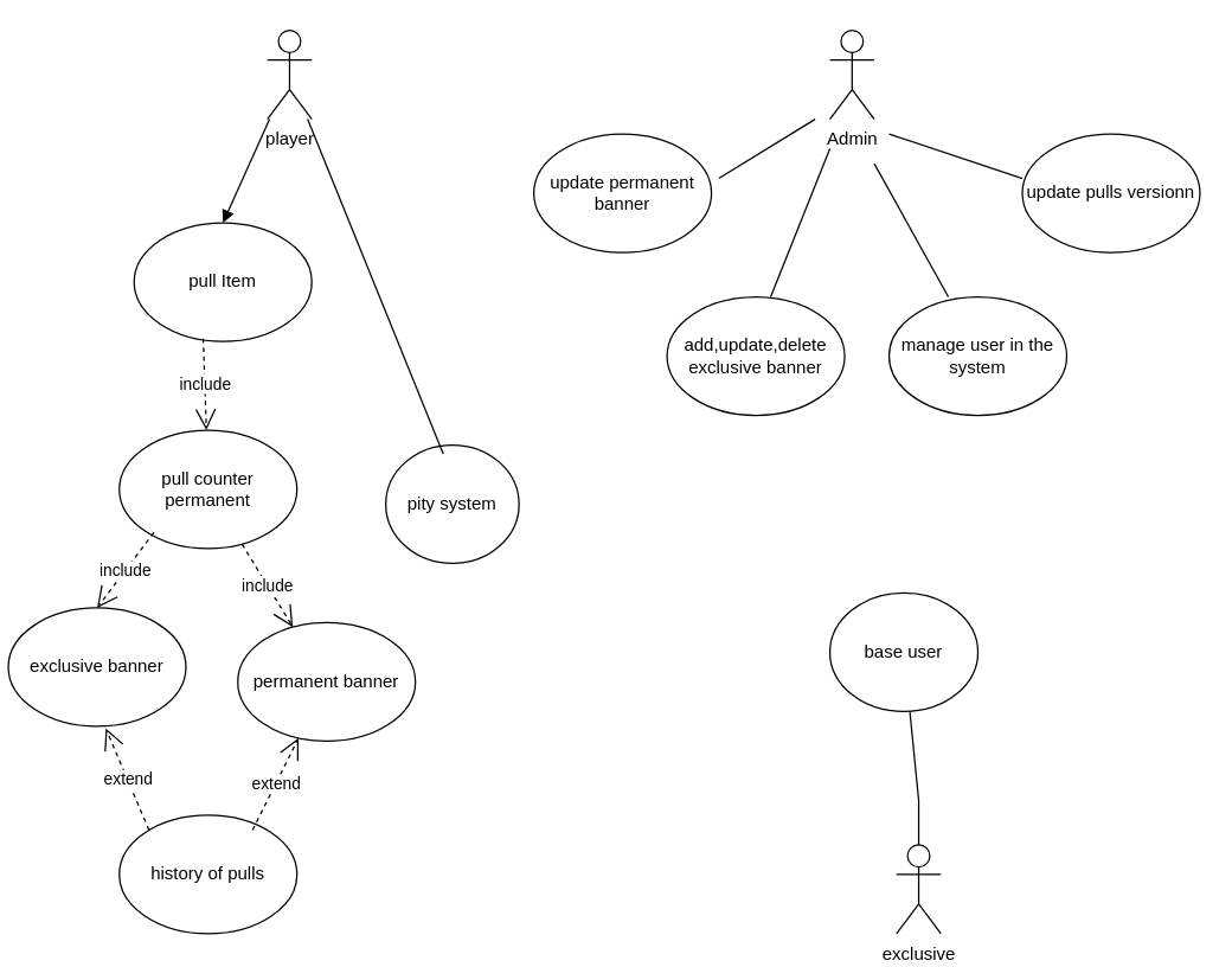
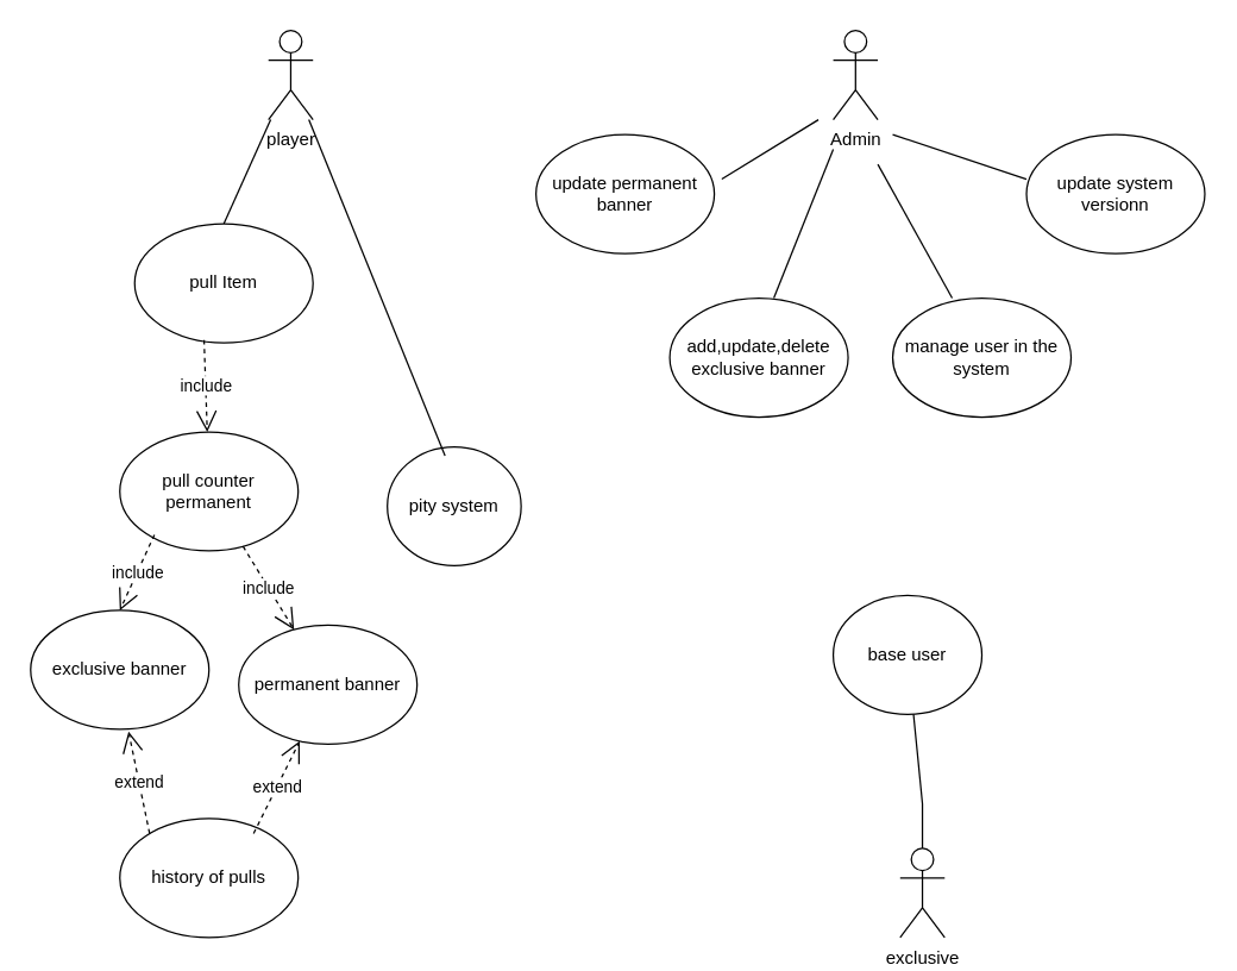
  <mxCell id="0" />
  <mxCell id="1" parent="0" />
  <mxCell id="2" value="player" style="shape=umlActor;verticalLabelPosition=bottom;verticalAlign=top;html=1;outlineConnect=0;" vertex="1" parent="1"><mxGeometry x="180" y="20" width="30" height="60" as="geometry" /></mxCell>
- <mxCell id="3" value="" style="endArrow=block;html=1;rounded=0;entryX=0.5;entryY=0;entryDx=0;entryDy=0;" edge="1" parent="1" source="2" target="4"><mxGeometry width="50" height="50" relative="1" as="geometry"><mxPoint x="194.58" y="110" as="sourcePoint" /><mxPoint x="194.58" y="180" as="targetPoint" /></mxGeometry></mxCell>
+ <mxCell id="3" value="" style="endArrow=none;html=1;rounded=0;entryX=0.5;entryY=0;entryDx=0;entryDy=0;" edge="1" parent="1" source="2" target="4"><mxGeometry width="50" height="50" relative="1" as="geometry"><mxPoint x="194.58" y="110" as="sourcePoint" /><mxPoint x="194.58" y="180" as="targetPoint" /></mxGeometry></mxCell>
  <mxCell id="4" value="pull Item" style="ellipse;whiteSpace=wrap;html=1;" vertex="1" parent="1"><mxGeometry x="90" y="150" width="120" height="80" as="geometry" /></mxCell>
- <mxCell id="5" value="exclusive banner" style="ellipse;whiteSpace=wrap;html=1;" vertex="1" parent="1"><mxGeometry x="5" y="410" width="120" height="80" as="geometry" /></mxCell>
+ <mxCell id="5" value="exclusive banner" style="ellipse;whiteSpace=wrap;html=1;" vertex="1" parent="1"><mxGeometry x="20" y="410" width="120" height="80" as="geometry" /></mxCell>
  <mxCell id="6" value="permanent banner" style="ellipse;whiteSpace=wrap;html=1;" vertex="1" parent="1"><mxGeometry x="160" y="420" width="120" height="80" as="geometry" /></mxCell>
  <mxCell id="7" value="pull counter permanent" style="ellipse;whiteSpace=wrap;html=1;" vertex="1" parent="1"><mxGeometry x="80" y="290" width="120" height="80" as="geometry" /></mxCell>
  <mxCell id="8" value="history of pulls" style="ellipse;whiteSpace=wrap;html=1;" vertex="1" parent="1"><mxGeometry x="80" y="550" width="120" height="80" as="geometry" /></mxCell>
  <mxCell id="9" value="Admin" style="shape=umlActor;verticalLabelPosition=bottom;verticalAlign=top;html=1;outlineConnect=0;" vertex="1" parent="1"><mxGeometry x="560" y="20" width="30" height="60" as="geometry" /></mxCell>
  <mxCell id="10" value="update permanent banner" style="ellipse;whiteSpace=wrap;html=1;" vertex="1" parent="1"><mxGeometry x="360" y="90" width="120" height="80" as="geometry" /></mxCell>
  <mxCell id="11" value="add,update,delete exclusive banner" style="ellipse;whiteSpace=wrap;html=1;" vertex="1" parent="1"><mxGeometry x="450" y="200" width="120" height="80" as="geometry" /></mxCell>
  <mxCell id="12" value="manage user in the system" style="ellipse;whiteSpace=wrap;html=1;" vertex="1" parent="1"><mxGeometry x="600" y="200" width="120" height="80" as="geometry" /></mxCell>
- <mxCell id="13" value="update pulls versionn" style="ellipse;whiteSpace=wrap;html=1;" vertex="1" parent="1"><mxGeometry x="690" y="90" width="120" height="80" as="geometry" /></mxCell>
+ <mxCell id="13" value="update system versionn" style="ellipse;whiteSpace=wrap;html=1;" vertex="1" parent="1"><mxGeometry x="690" y="90" width="120" height="80" as="geometry" /></mxCell>
  <mxCell id="14" value="" style="endArrow=none;html=1;rounded=0;" edge="1" parent="1"><mxGeometry width="50" height="50" relative="1" as="geometry"><mxPoint x="485" y="120" as="sourcePoint" /><mxPoint x="550" y="80" as="targetPoint" /></mxGeometry></mxCell>
  <mxCell id="15" value="" style="endArrow=none;html=1;rounded=0;" edge="1" parent="1"><mxGeometry width="50" height="50" relative="1" as="geometry"><mxPoint x="520" y="200" as="sourcePoint" /><mxPoint x="560" y="100" as="targetPoint" /></mxGeometry></mxCell>
  <mxCell id="16" value="" style="endArrow=none;html=1;rounded=0;" edge="1" parent="1"><mxGeometry width="50" height="50" relative="1" as="geometry"><mxPoint x="640" y="200" as="sourcePoint" /><mxPoint x="590" y="110" as="targetPoint" /></mxGeometry></mxCell>
  <mxCell id="17" value="" style="endArrow=none;html=1;rounded=0;" edge="1" parent="1"><mxGeometry width="50" height="50" relative="1" as="geometry"><mxPoint x="690" y="120" as="sourcePoint" /><mxPoint x="600" y="90" as="targetPoint" /></mxGeometry></mxCell>
  <mxCell id="18" value="base user" style="ellipse;whiteSpace=wrap;html=1;" vertex="1" parent="1"><mxGeometry x="560" y="400" width="100" height="80" as="geometry" /></mxCell>
  <mxCell id="19" value="exclusive" style="shape=umlActor;verticalLabelPosition=bottom;verticalAlign=top;html=1;outlineConnect=0;" vertex="1" parent="1"><mxGeometry x="605" y="570" width="30" height="60" as="geometry" /></mxCell>
  <mxCell id="20" value="" style="endArrow=none;html=1;rounded=0;" edge="1" parent="1" target="18"><mxGeometry width="50" height="50" relative="1" as="geometry"><mxPoint x="620" y="570" as="sourcePoint" /><mxPoint x="540" y="450" as="targetPoint" /><Array as="points"><mxPoint x="620" y="540" /></Array></mxGeometry></mxCell>
  <mxCell id="21" value="pity system" style="ellipse;whiteSpace=wrap;html=1;" vertex="1" parent="1"><mxGeometry x="260" y="300" width="90" height="80" as="geometry" /></mxCell>
  <mxCell id="22" value="include" style="endArrow=open;endSize=12;dashed=1;html=1;rounded=0;exitX=0.194;exitY=0.864;exitDx=0;exitDy=0;exitPerimeter=0;entryX=0.5;entryY=0;entryDx=0;entryDy=0;" edge="1" parent="1" source="7" target="5"><mxGeometry width="160" relative="1" as="geometry"><mxPoint x="40" y="400" as="sourcePoint" /><mxPoint x="200" y="400" as="targetPoint" /></mxGeometry></mxCell>
  <mxCell id="23" value="include" style="endArrow=open;endSize=12;dashed=1;html=1;rounded=0;" edge="1" parent="1" source="7" target="6"><mxGeometry width="160" relative="1" as="geometry"><mxPoint x="150" y="370" as="sourcePoint" /><mxPoint x="310" y="370" as="targetPoint" /></mxGeometry></mxCell>
  <mxCell id="24" value="extend" style="endArrow=open;endSize=12;dashed=1;html=1;rounded=0;" edge="1" parent="1" target="6"><mxGeometry width="160" relative="1" as="geometry"><mxPoint x="170" y="560" as="sourcePoint" /><mxPoint x="330" y="560" as="targetPoint" /></mxGeometry></mxCell>
  <mxCell id="25" value="extend" style="endArrow=open;endSize=12;dashed=1;html=1;rounded=0;entryX=0.549;entryY=1.019;entryDx=0;entryDy=0;entryPerimeter=0;" edge="1" parent="1" target="5"><mxGeometry width="160" relative="1" as="geometry"><mxPoint x="100" y="560" as="sourcePoint" /><mxPoint x="260" y="560" as="targetPoint" /></mxGeometry></mxCell>
  <mxCell id="26" value="include" style="endArrow=open;endSize=12;dashed=1;html=1;rounded=0;exitX=0.389;exitY=0.977;exitDx=0;exitDy=0;exitPerimeter=0;" edge="1" parent="1" source="4" target="7"><mxGeometry width="160" relative="1" as="geometry"><mxPoint x="140" y="250" as="sourcePoint" /><mxPoint x="300" y="250" as="targetPoint" /></mxGeometry></mxCell>
  <mxCell id="27" value="" style="endArrow=none;html=1;rounded=0;exitX=0.431;exitY=0.074;exitDx=0;exitDy=0;exitPerimeter=0;" edge="1" parent="1" source="21" target="2"><mxGeometry width="50" height="50" relative="1" as="geometry"><mxPoint x="230" y="240" as="sourcePoint" /><mxPoint x="280" y="190" as="targetPoint" /></mxGeometry></mxCell>
